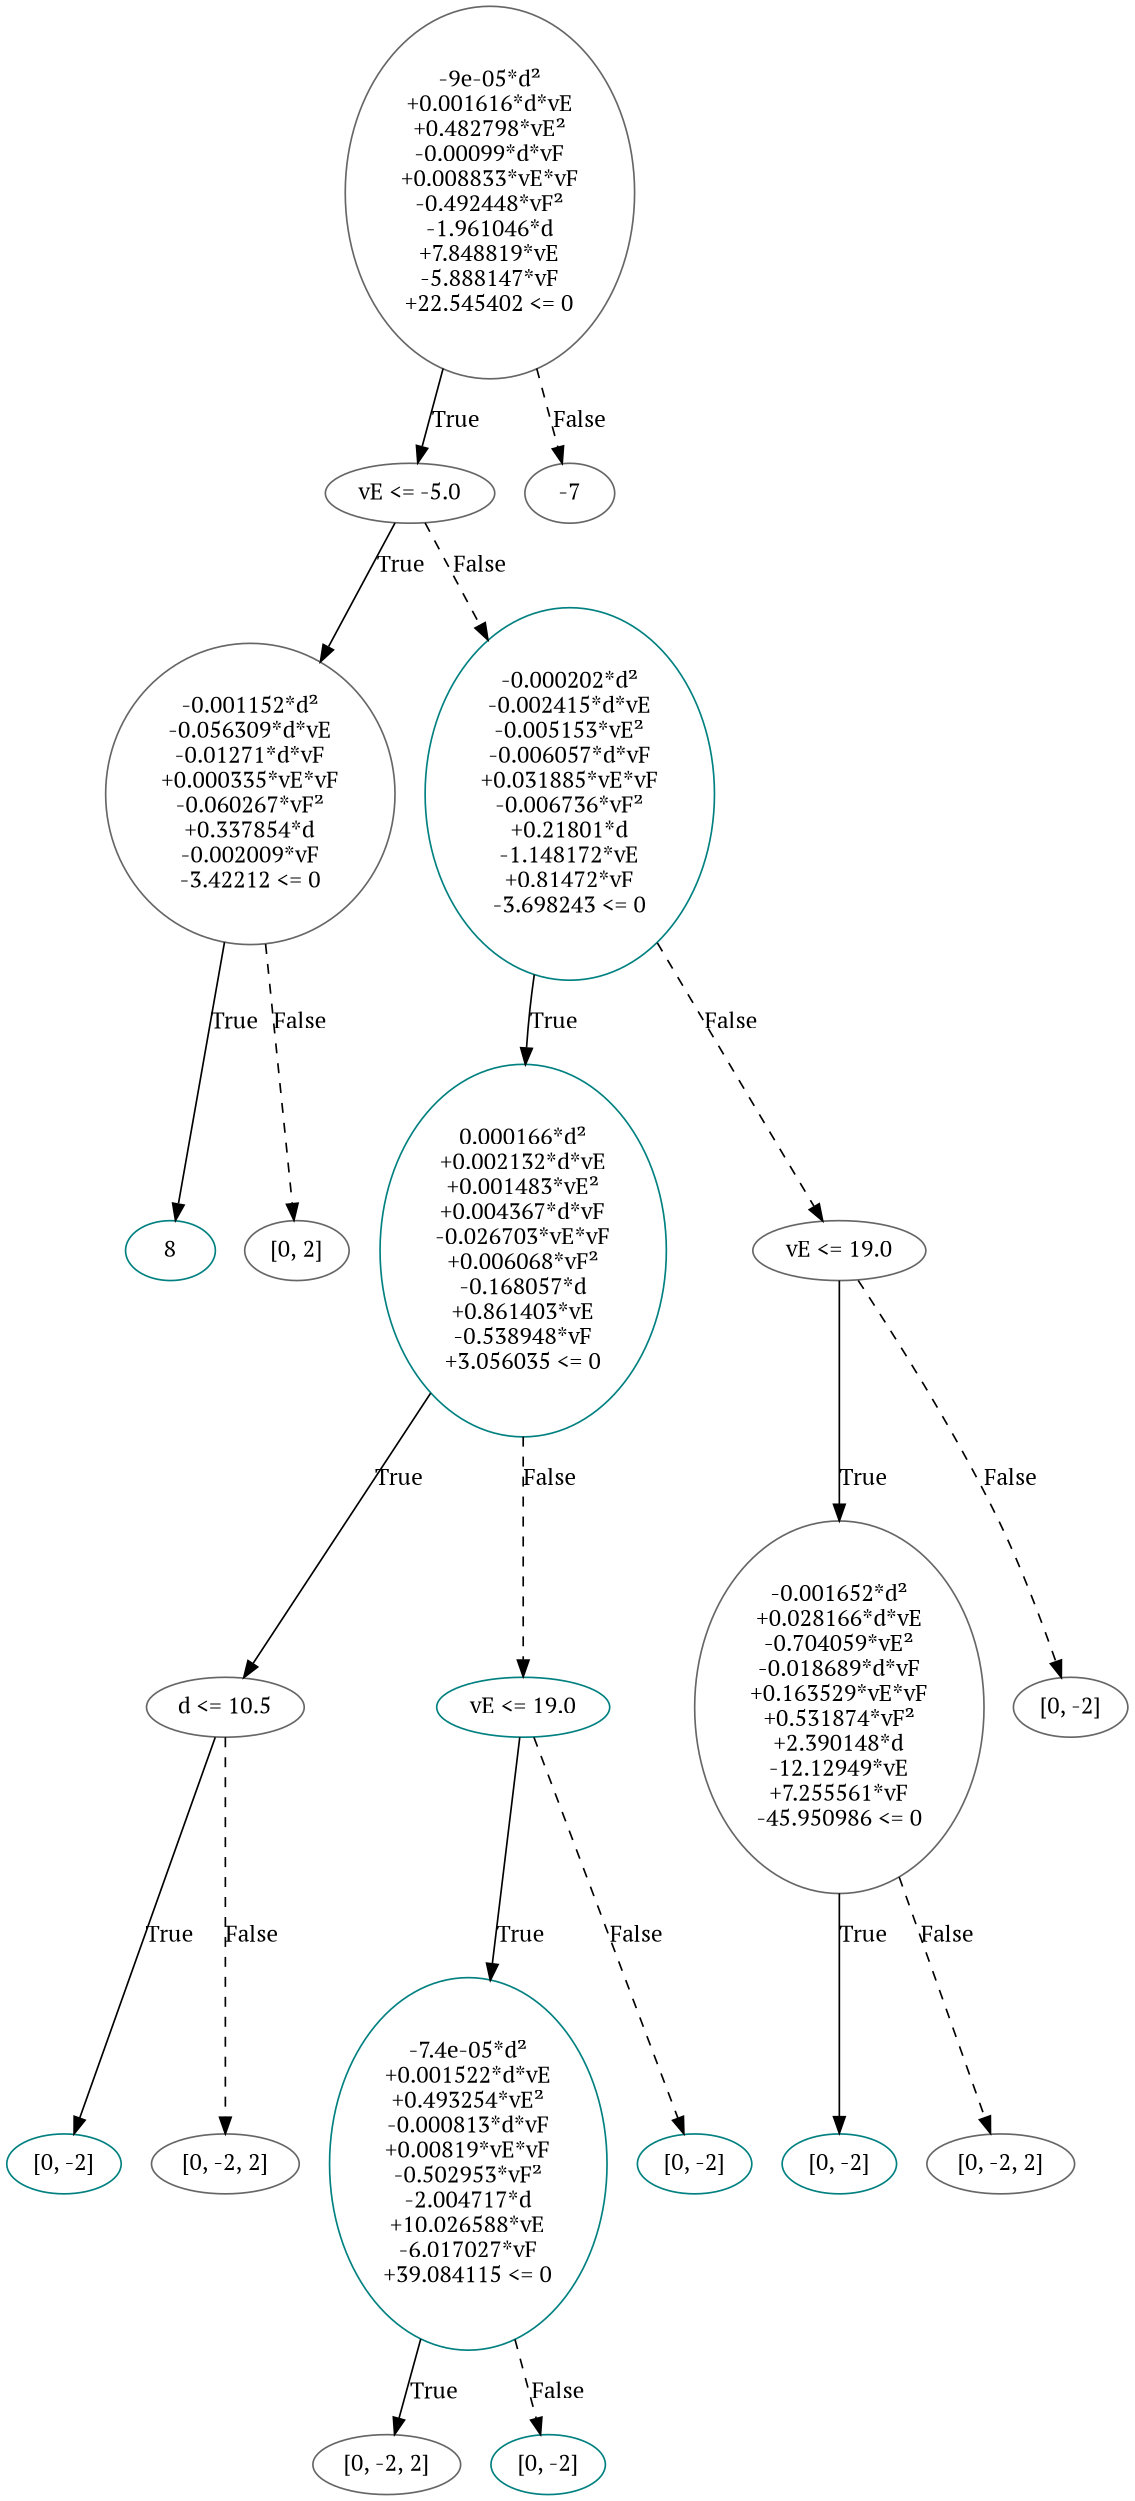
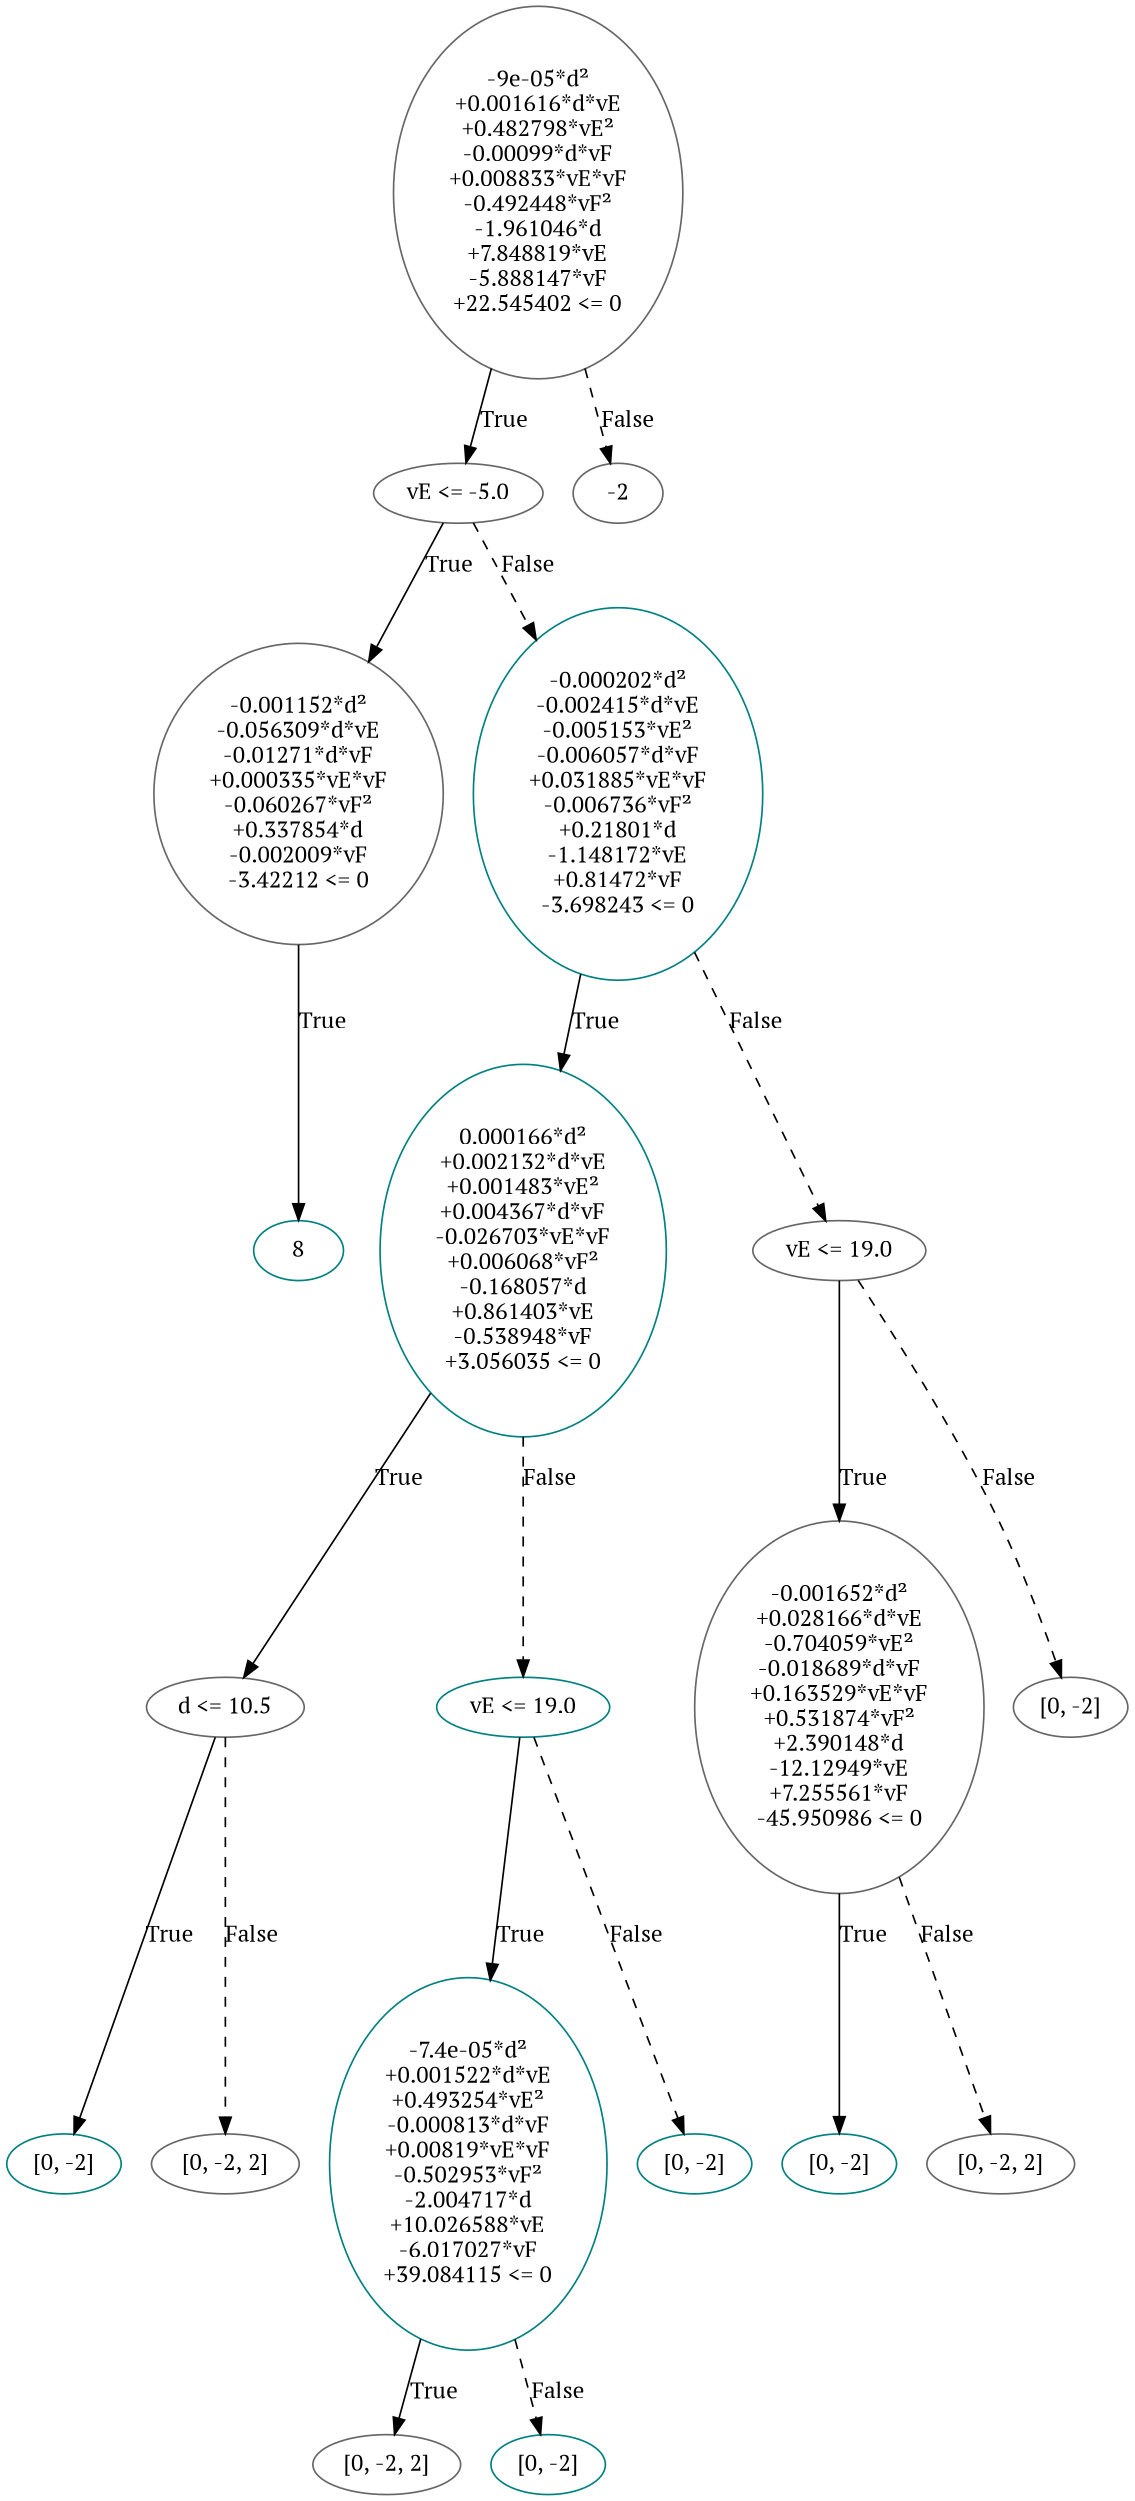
  digraph {
    fontname="PT Serif"
    node [color=gray40 fontname="PT Serif"]
    edge [fontname="PT Serif"]
    n1 [label="-9e-05*d²\n+0.001616*d*vE\n+0.482798*vE²\n-0.00099*d*vF\n+0.008833*vE*vF\n-0.492448*vF²\n-1.961046*d\n+7.848819*vE\n-5.888147*vF\n+22.545402 <= 0"]
    n2 [label="vE <= -5.0"]
-   n3 [label=-7]
+   n3 [label=-2]
    n4 [label="-0.001152*d²\n-0.056309*d*vE\n-0.01271*d*vF\n+0.000335*vE*vF\n-0.060267*vF²\n+0.337854*d\n-0.002009*vF\n-3.42212 <= 0"]
    n5 [color=teal label="-0.000202*d²\n-0.002415*d*vE\n-0.005153*vE²\n-0.006057*d*vF\n+0.031885*vE*vF\n-0.006736*vF²\n+0.21801*d\n-1.148172*vE\n+0.81472*vF\n-3.698243 <= 0"]
    n6 [color=teal label=8]
-   n7 [label="[0, 2]"]
    n8 [color=teal label="0.000166*d²\n+0.002132*d*vE\n+0.001483*vE²\n+0.004367*d*vF\n-0.026703*vE*vF\n+0.006068*vF²\n-0.168057*d\n+0.861403*vE\n-0.538948*vF\n+3.056035 <= 0"]
    n9 [label="vE <= 19.0"]
    n10 [label="d <= 10.5"]
    n11 [color=teal label="vE <= 19.0"]
    n12 [label="-0.001652*d²\n+0.028166*d*vE\n-0.704059*vE²\n-0.018689*d*vF\n+0.163529*vE*vF\n+0.531874*vF²\n+2.390148*d\n-12.12949*vE\n+7.255561*vF\n-45.950986 <= 0"]
    n13 [label="[0, -2]"]
    n14 [color=teal label="[0, -2]"]
    n15 [label="[0, -2, 2]"]
    n16 [color=teal label="-7.4e-05*d²\n+0.001522*d*vE\n+0.493254*vE²\n-0.000813*d*vF\n+0.00819*vE*vF\n-0.502953*vF²\n-2.004717*d\n+10.026588*vE\n-6.017027*vF\n+39.084115 <= 0"]
    n17 [color=teal label="[0, -2]"]
    n18 [label="[0, -2, 2]"]
    n19 [color=teal label="[0, -2]"]
    n20 [color=teal label="[0, -2]"]
    n21 [label="[0, -2, 2]"]
    n1 -> n2 [label=True]
    n1 -> n3 [label=False style=dashed]
    n2 -> n4 [label=True]
    n2 -> n5 [label=False style=dashed]
    n4 -> n6 [label=True]
-   n4 -> n7 [label=False style=dashed]
    n5 -> n8 [label=True]
    n5 -> n9 [label=False style=dashed]
    n8 -> n10 [label=True]
    n8 -> n11 [label=False style=dashed]
    n9 -> n12 [label=True]
    n9 -> n13 [label=False style=dashed]
    n10 -> n14 [label=True]
    n10 -> n15 [label=False style=dashed]
    n11 -> n16 [label=True]
    n11 -> n17 [label=False style=dashed]
    n12 -> n20 [label=True]
    n12 -> n21 [label=False style=dashed]
    n16 -> n18 [label=True]
    n16 -> n19 [label=False style=dashed]
  }
